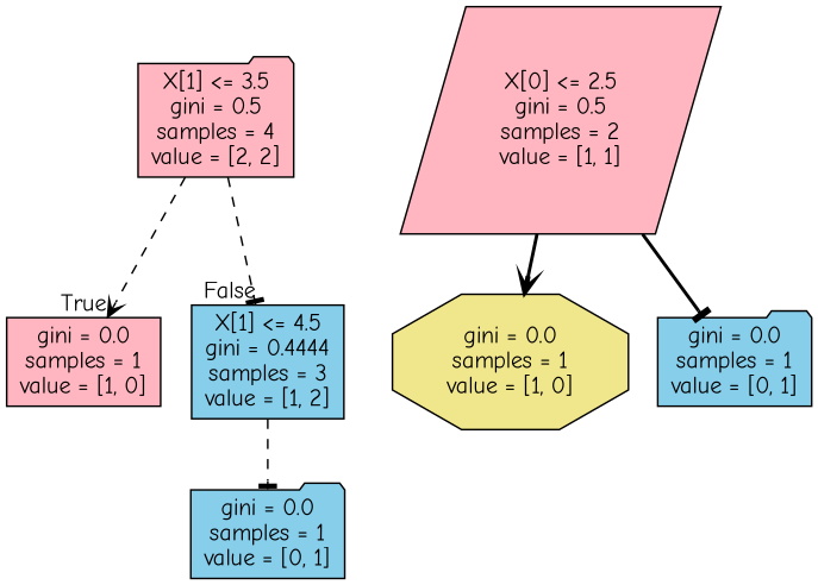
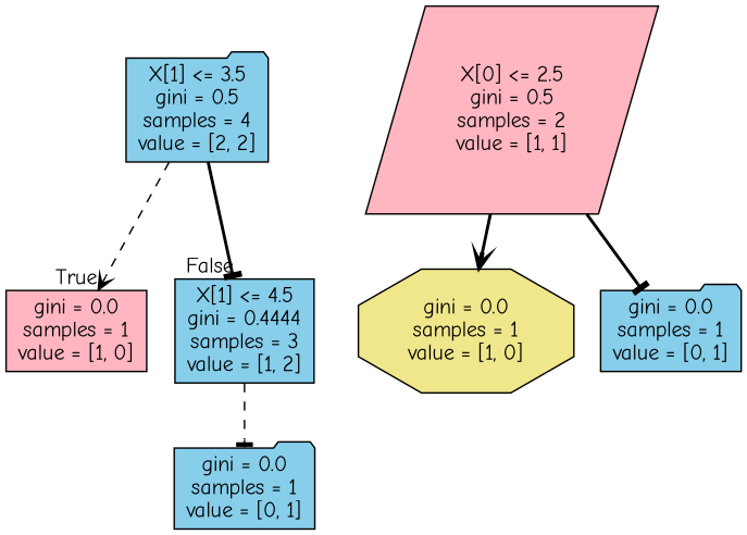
  digraph {
    fontname="Comic Neue"
    node [fillcolor=lightpink fontname="Comic Neue" shape=folder style=filled]
    edge [arrowhead=tee fontname="Comic Neue" style=dashed]
-   n1 [label="X[1] <= 3.5\ngini = 0.5\nsamples = 4\nvalue = [2, 2]"]
+   n1 [fillcolor=skyblue label="X[1] <= 3.5\ngini = 0.5\nsamples = 4\nvalue = [2, 2]"]
    n2 [label="gini = 0.0\nsamples = 1\nvalue = [1, 0]" shape=box]
    n3 [fillcolor=skyblue label="X[1] <= 4.5\ngini = 0.4444\nsamples = 3\nvalue = [1, 2]" shape=box]
    n4 [fillcolor=skyblue label="gini = 0.0\nsamples = 1\nvalue = [0, 1]"]
    n5 [label="X[0] <= 2.5\ngini = 0.5\nsamples = 2\nvalue = [1, 1]" shape=parallelogram]
    n6 [fillcolor=khaki label="gini = 0.0\nsamples = 1\nvalue = [1, 0]" shape=octagon]
    n7 [fillcolor=skyblue label="gini = 0.0\nsamples = 1\nvalue = [0, 1]"]
    n1 -> n2 [arrowhead=vee headlabel=True labelangle=45 labeldistance=2.5]
-   n1 -> n3 [headlabel=False labelangle=-45 labeldistance=2.5]
+   n1 -> n3 [headlabel=False labelangle=-45 labeldistance=2.5 style=bold]
    n3 -> n4
    n5 -> n6 [arrowhead=vee style=bold]
    n5 -> n7 [style=bold]
  }
